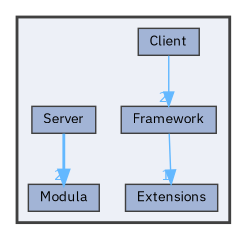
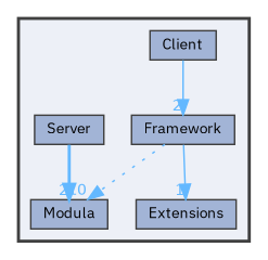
  digraph {
    compound=true
    fontname="IBM Plex Sans"
    node [color=grey25 fillcolor="#a2b4d6" fontname="IBM Plex Sans" fontsize=10 shape=box style=filled]
    edge [color=steelblue1 fontcolor=steelblue1 fontname="IBM Plex Sans" fontsize=10 headlabel=2 labeldistance=1.5 labelfontname=Helvetica labelfontsize=10 style=solid]
    n1 [height=0.2 label=Client width=0.4]
    n2 [height=0.2 label=Extensions width=0.4]
    n3 [height=0.2 label=Framework width=0.4]
    n4 [height=0.2 label=Modula width=0.4]
    n5 [height=0.2 label=Server width=0.4]
    subgraph cluster_1 {
      bgcolor="#edf0f7"
      fontsize=10
      pencolor=grey25
      style="filled,bold"
      n1
      n2
      n3
      n4
      n5
    }
    n1 -> n3
    n3 -> n2 [headlabel=1]
+   n3 -> n4 [headlabel=10 style=dotted]
    n5 -> n4 [style=bold]
  }
